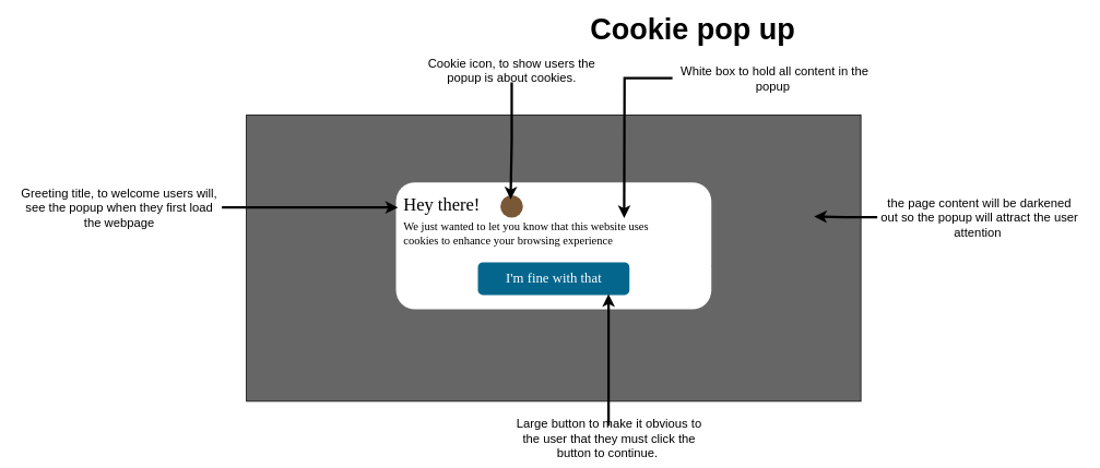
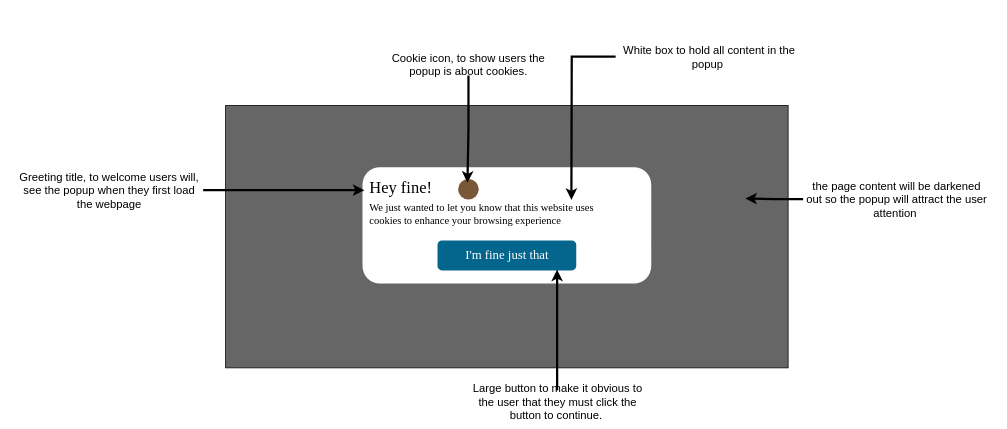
  <mxCell id="0" />
  <mxCell id="1" parent="0" />
  <mxCell id="2" value="" style="rounded=0;whiteSpace=wrap;html=1;" vertex="1" parent="1"><mxGeometry x="300" y="140" width="750" height="350" as="geometry" /></mxCell>
  <mxCell id="3" value="&lt;font color=&quot;#cc0000&quot; style=&quot;font-size: 50px;&quot;&gt;PAGE CONTENT&lt;/font&gt;" style="text;html=1;align=center;verticalAlign=middle;whiteSpace=wrap;rounded=0;rotation=12;" vertex="1" parent="1"><mxGeometry x="395" y="230" width="560" height="140" as="geometry" /></mxCell>
  <mxCell id="4" value="" style="rounded=0;whiteSpace=wrap;html=1;fillColor=#000000;strokeColor=none;opacity=60;" vertex="1" parent="1"><mxGeometry x="300" y="140" width="750" height="350" as="geometry" /></mxCell>
  <mxCell id="5" value="" style="rounded=1;whiteSpace=wrap;html=1;strokeColor=none;" vertex="1" parent="1"><mxGeometry x="482.5" y="222.5" width="385" height="155" as="geometry" /></mxCell>
- <mxCell id="6" value="&lt;span style=&quot;color: rgb(0, 0, 0); font-size: 22px; font-style: normal; font-variant-ligatures: normal; font-variant-caps: normal; font-weight: 400; letter-spacing: normal; orphans: 2; text-align: left; text-indent: 0px; text-transform: none; widows: 2; word-spacing: 0px; -webkit-text-stroke-width: 0px; white-space: normal; background-color: rgb(255, 255, 255); text-decoration-thickness: initial; text-decoration-style: initial; text-decoration-color: initial; float: none; display: inline !important;&quot;&gt;&lt;font face=&quot;Comic Sans MS&quot;&gt;Hey there!&amp;nbsp;&lt;/font&gt;&lt;/span&gt;" style="text;whiteSpace=wrap;html=1;" vertex="1" parent="1"><mxGeometry x="490" y="230" width="180" height="60" as="geometry" /></mxCell>
+ <mxCell id="6" value="&lt;span style=&quot;color: rgb(0, 0, 0); font-size: 22px; font-style: normal; font-variant-ligatures: normal; font-variant-caps: normal; font-weight: 400; letter-spacing: normal; orphans: 2; text-align: left; text-indent: 0px; text-transform: none; widows: 2; word-spacing: 0px; -webkit-text-stroke-width: 0px; white-space: normal; background-color: rgb(255, 255, 255); text-decoration-thickness: initial; text-decoration-style: initial; text-decoration-color: initial; float: none; display: inline !important;&quot;&gt;&lt;font face=&quot;Comic Sans MS&quot;&gt;Hey fine!&amp;nbsp;&lt;/font&gt;&lt;/span&gt;" style="text;whiteSpace=wrap;html=1;" vertex="1" parent="1"><mxGeometry x="490" y="230" width="180" height="60" as="geometry" /></mxCell>
  <mxCell id="7" value="&lt;span style=&quot;background-color: rgb(255, 255, 255);&quot;&gt;&lt;font face=&quot;Comic Sans MS&quot; style=&quot;font-size: 14px;&quot;&gt;We just wanted to let you know that this website uses&amp;nbsp;&lt;/font&gt;&lt;/span&gt;&lt;div style=&quot;text-wrap: nowrap;&quot;&gt;&lt;span style=&quot;text-wrap: wrap; background-color: rgb(255, 255, 255);&quot;&gt;&lt;font face=&quot;Comic Sans MS&quot; style=&quot;font-size: 14px;&quot;&gt;cookies to enhance your browsing experience&lt;/font&gt;&lt;/span&gt;&lt;/div&gt;" style="text;html=1;align=left;verticalAlign=middle;whiteSpace=wrap;rounded=0;" vertex="1" parent="1"><mxGeometry x="490" y="270" width="450" height="30" as="geometry" /></mxCell>
- <mxCell id="8" value="&lt;span style=&quot;color: rgb(255, 255, 255); background-color: rgb(5, 102, 141);&quot;&gt;&lt;font face=&quot;Comic Sans MS&quot; style=&quot;font-size: 17px;&quot;&gt;I'm fine with that&lt;/font&gt;&lt;/span&gt;" style="rounded=1;whiteSpace=wrap;html=1;fillColor=#05668d;strokeColor=none;" vertex="1" parent="1"><mxGeometry x="582.5" y="320" width="185" height="40" as="geometry" /></mxCell>
+ <mxCell id="8" value="&lt;span style=&quot;color: rgb(255, 255, 255); background-color: rgb(5, 102, 141);&quot;&gt;&lt;font face=&quot;Comic Sans MS&quot; style=&quot;font-size: 17px;&quot;&gt;I'm fine just that&lt;/font&gt;&lt;/span&gt;" style="rounded=1;whiteSpace=wrap;html=1;fillColor=#05668d;strokeColor=none;" vertex="1" parent="1"><mxGeometry x="582.5" y="320" width="185" height="40" as="geometry" /></mxCell>
  <mxCell id="9" value="" style="ellipse;whiteSpace=wrap;html=1;aspect=fixed;strokeColor=none;fillColor=#7A5736;" vertex="1" parent="1"><mxGeometry x="610" y="238" width="27.5" height="27.5" as="geometry" /></mxCell>
  <mxCell id="10" style="edgeStyle=orthogonalEdgeStyle;rounded=0;orthogonalLoop=1;jettySize=auto;html=1;strokeWidth=3;" edge="1" parent="1" source="11"><mxGeometry relative="1" as="geometry"><mxPoint x="622.412" y="243.176" as="targetPoint" /></mxGeometry></mxCell>
  <mxCell id="11" value="&lt;font style=&quot;font-size: 15px;&quot;&gt;Cookie icon, to show users the popup is about cookies.&lt;/font&gt;" style="text;html=1;align=center;verticalAlign=middle;whiteSpace=wrap;rounded=0;" vertex="1" parent="1"><mxGeometry x="498.75" y="70" width="250" height="30" as="geometry" /></mxCell>
  <mxCell id="12" style="edgeStyle=orthogonalEdgeStyle;rounded=0;orthogonalLoop=1;jettySize=auto;html=1;strokeColor=default;strokeWidth=3;align=center;verticalAlign=middle;fontFamily=Helvetica;fontSize=11;fontColor=default;labelBackgroundColor=default;endArrow=classic;" edge="1" parent="1" source="13"><mxGeometry relative="1" as="geometry"><mxPoint x="485" y="253" as="targetPoint" /></mxGeometry></mxCell>
  <mxCell id="13" value="&lt;font style=&quot;font-size: 15px;&quot;&gt;Greeting title, to welcome users will, see the popup when they first load the webpage&lt;/font&gt;" style="text;html=1;align=center;verticalAlign=middle;whiteSpace=wrap;rounded=0;" vertex="1" parent="1"><mxGeometry x="20" y="238" width="250" height="30" as="geometry" /></mxCell>
  <mxCell id="14" style="edgeStyle=orthogonalEdgeStyle;rounded=0;orthogonalLoop=1;jettySize=auto;html=1;strokeColor=default;strokeWidth=3;align=center;verticalAlign=middle;fontFamily=Helvetica;fontSize=11;fontColor=default;labelBackgroundColor=default;endArrow=classic;" edge="1" parent="1" source="15"><mxGeometry relative="1" as="geometry"><mxPoint x="761" y="266" as="targetPoint" /></mxGeometry></mxCell>
- <mxCell id="15" value="&lt;font style=&quot;font-size: 15px;&quot;&gt;White box to hold all content in the popup&amp;nbsp;&lt;/font&gt;" style="text;html=1;align=center;verticalAlign=middle;whiteSpace=wrap;rounded=0;" vertex="1" parent="1"><mxGeometry x="820" y="80" width="250" height="30" as="geometry" /></mxCell>
+ <mxCell id="15" value="&lt;font style=&quot;font-size: 15px;&quot;&gt;White box to hold all content in the popup&amp;nbsp;&lt;/font&gt;" style="text;html=1;align=center;verticalAlign=middle;whiteSpace=wrap;rounded=0;" vertex="1" parent="1"><mxGeometry x="820" y="60" width="250" height="30" as="geometry" /></mxCell>
  <mxCell id="16" style="edgeStyle=orthogonalEdgeStyle;rounded=0;orthogonalLoop=1;jettySize=auto;html=1;strokeColor=default;strokeWidth=3;align=center;verticalAlign=middle;fontFamily=Helvetica;fontSize=11;fontColor=default;labelBackgroundColor=default;endArrow=classic;" edge="1" parent="1" source="17"><mxGeometry relative="1" as="geometry"><mxPoint x="993" y="264" as="targetPoint" /></mxGeometry></mxCell>
  <mxCell id="17" value="&lt;font style=&quot;font-size: 15px;&quot;&gt;the page content will be darkened out so the popup will attract the user attention&amp;nbsp;&lt;/font&gt;" style="text;html=1;align=center;verticalAlign=middle;whiteSpace=wrap;rounded=0;" vertex="1" parent="1"><mxGeometry x="1070" y="250" width="250" height="30" as="geometry" /></mxCell>
  <mxCell id="18" style="edgeStyle=orthogonalEdgeStyle;rounded=0;orthogonalLoop=1;jettySize=auto;html=1;strokeColor=default;strokeWidth=3;align=center;verticalAlign=middle;fontFamily=Helvetica;fontSize=11;fontColor=default;labelBackgroundColor=default;endArrow=classic;" edge="1" parent="1" source="19"><mxGeometry relative="1" as="geometry"><mxPoint x="742" y="359" as="targetPoint" /></mxGeometry></mxCell>
  <mxCell id="19" value="&lt;font style=&quot;font-size: 15px;&quot;&gt;Large button to make it obvious to the user that they must click the button to continue.&amp;nbsp;&lt;/font&gt;" style="text;html=1;align=center;verticalAlign=middle;whiteSpace=wrap;rounded=0;" vertex="1" parent="1"><mxGeometry x="617.5" y="520" width="250" height="30" as="geometry" /></mxCell>
- <mxCell id="20" value="&lt;span style=&quot;font-size: 36px;&quot;&gt;&lt;b&gt;Cookie pop up&lt;/b&gt;&lt;/span&gt;" style="text;html=1;align=center;verticalAlign=middle;whiteSpace=wrap;rounded=0;fontFamily=Helvetica;fontSize=12;fontColor=default;" vertex="1" parent="1"><mxGeometry x="690" y="20" width="310" height="30" as="geometry" /></mxCell>
